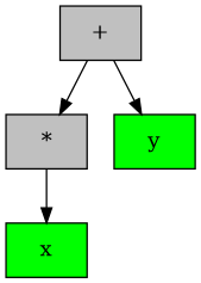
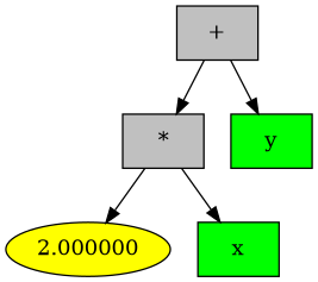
  digraph {
    node [fillcolor=grey shape=box style=filled]
    n1 [label="+"]
    n2 [label="*"]
    n3 [fillcolor=green label=y]
+   n4 [fillcolor=yellow label=2.000000 shape=""]
    n5 [fillcolor=green label=x]
    n1 -> n2
    n1 -> n3
+   n2 -> n4
    n2 -> n5
  }
